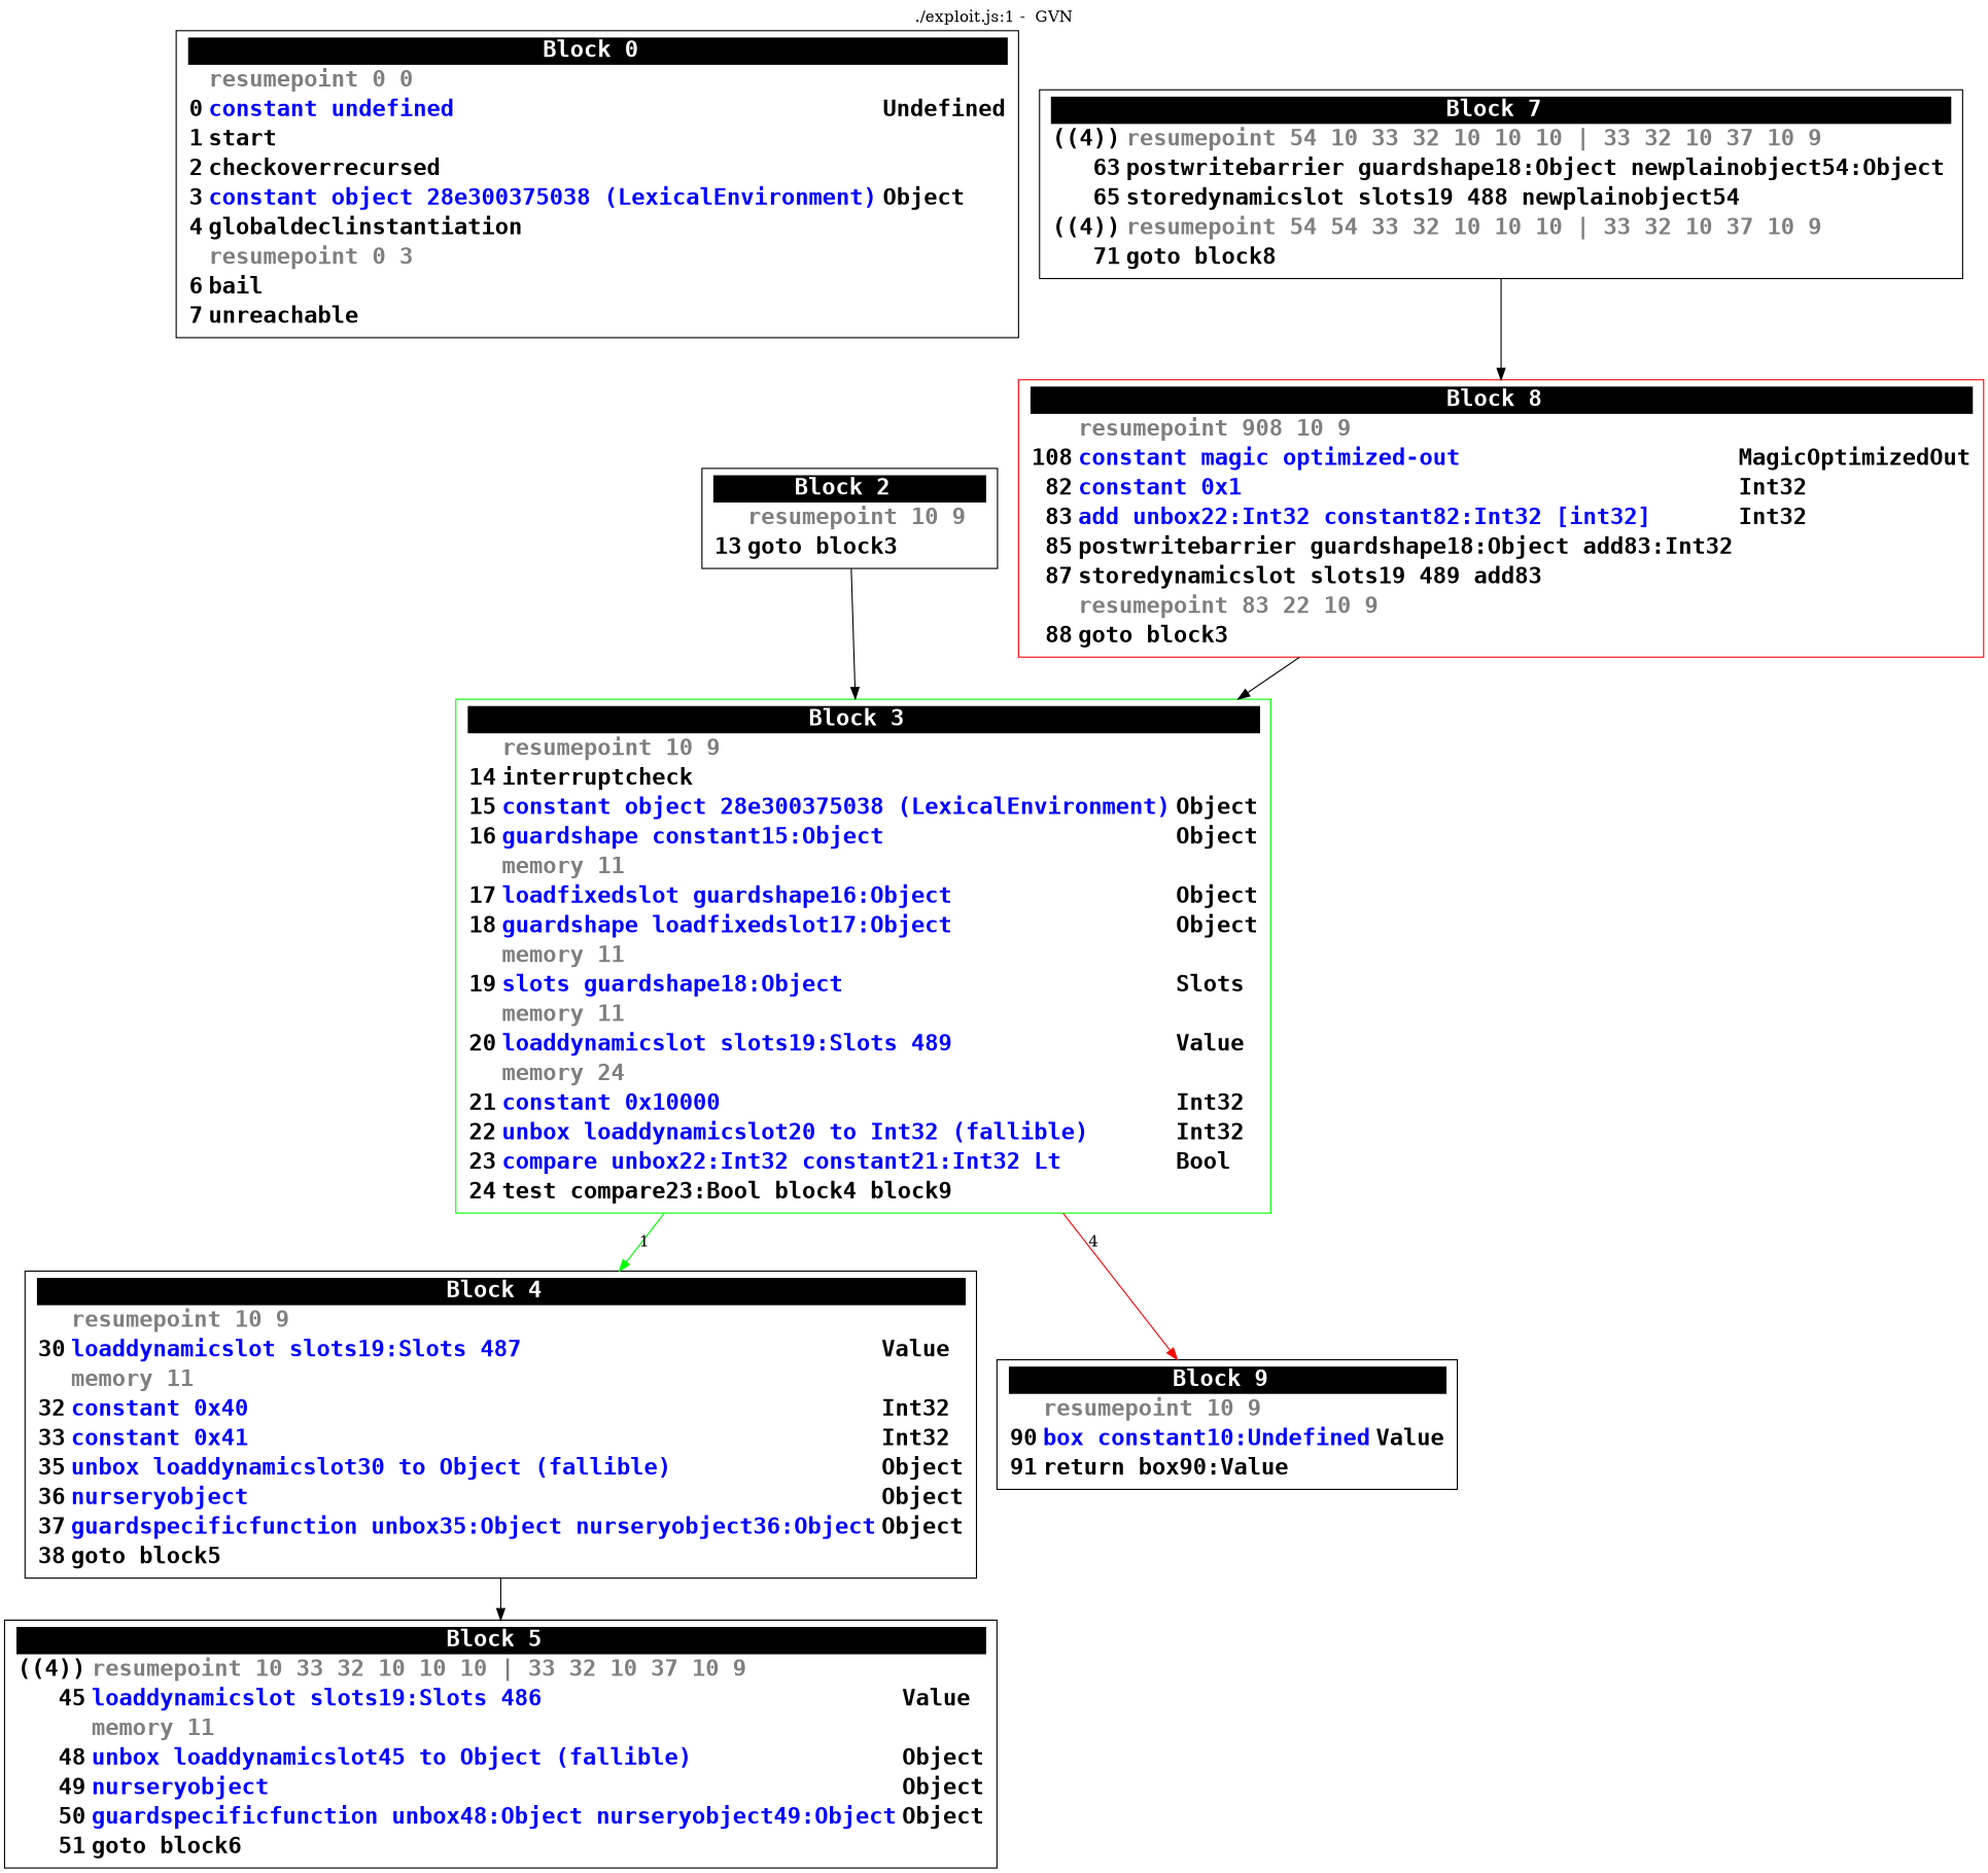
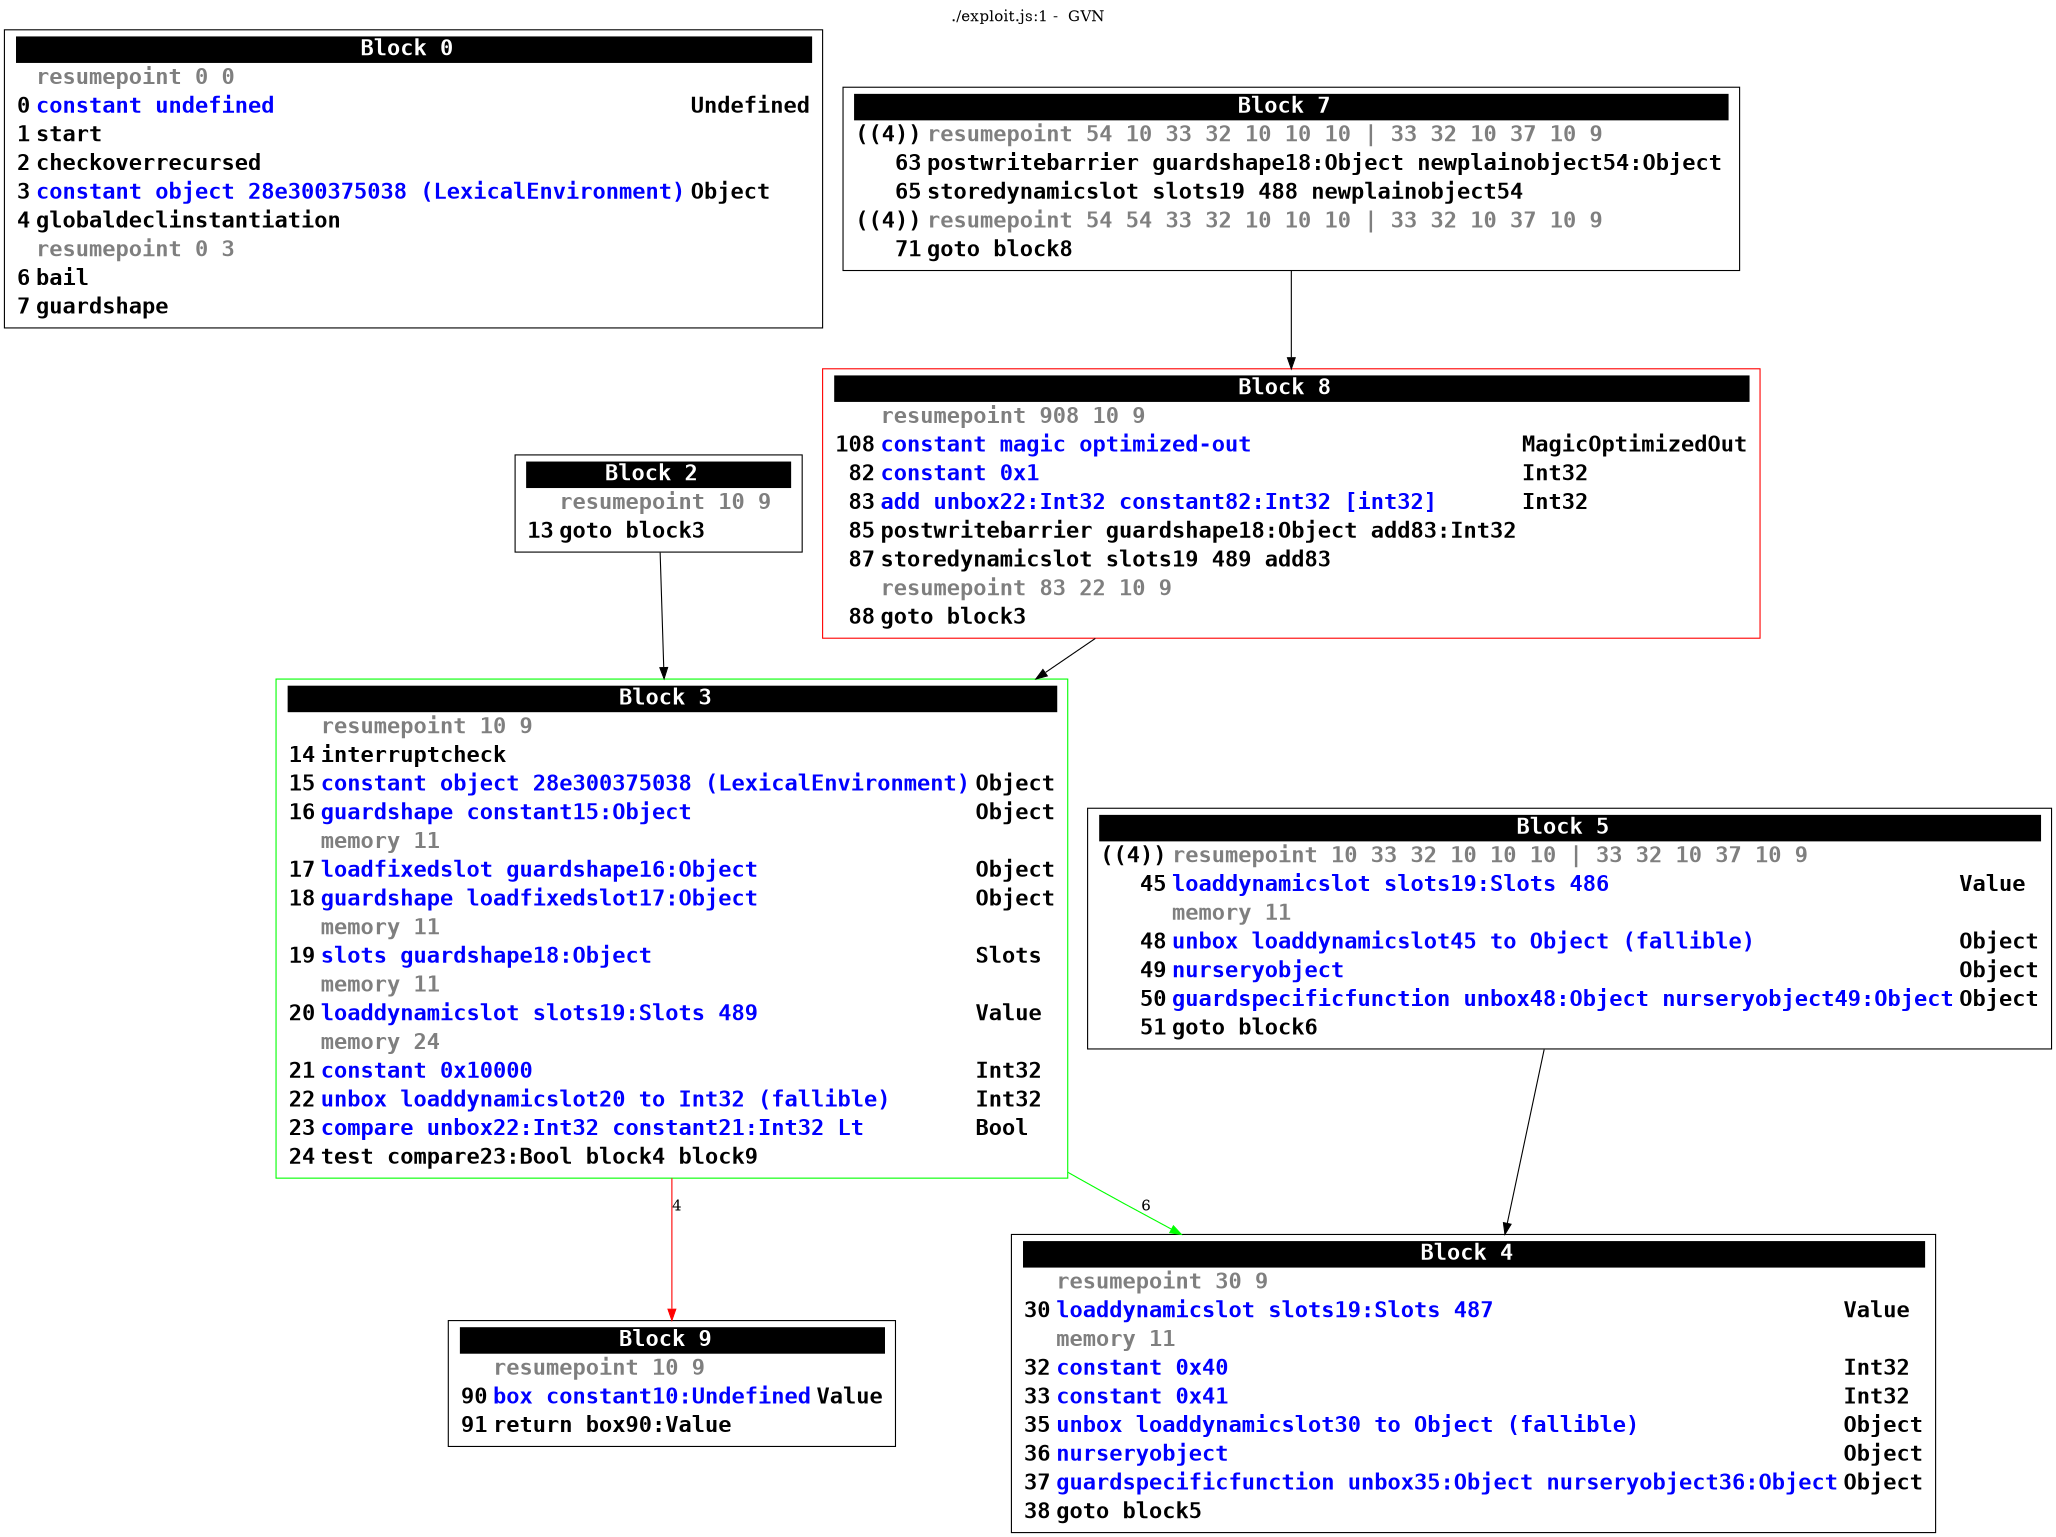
  digraph {
    label="./exploit.js:1 -  GVN"
    labelfontsize=30
    labelloc=t
    rankdir=TB
    splines=true
    node [fontname="Consolas Bold" fontsize=20 shape=box]
-   n1 [label=<<table border="0" cellborder="0" cellpadding="1"><tr><td align="center" bgcolor="black" colspan="3"><font color="white">Block 0 </font></td></tr><tr><td align="left"></td><td align="left"><font color="grey50">resumepoint 0 0 </font></td><td></td></tr><tr><td align="right" port="i0">0</td><td align="left"><font color="blue">constant undefined</font></td><td align="left">Undefined</td></tr><tr><td align="right" port="i1">1</td><td align="left">start</td></tr><tr><td align="right" port="i2">2</td><td align="left">checkoverrecursed</td></tr><tr><td align="right" port="i3">3</td><td align="left"><font color="blue">constant object 28e300375038 (LexicalEnvironment)</font></td><td align="left">Object</td></tr><tr><td align="right" port="i4">4</td><td align="left">globaldeclinstantiation</td></tr><tr><td align="left"></td><td align="left"><font color="grey50">resumepoint 0 3 </font></td><td></td></tr><tr><td align="right" port="i6">6</td><td align="left">bail</td></tr><tr><td align="right" port="i7">7</td><td align="left">unreachable</td></tr></table>>]
+   n1 [label=<<table border="0" cellborder="0" cellpadding="1"><tr><td align="center" bgcolor="black" colspan="3"><font color="white">Block 0 </font></td></tr><tr><td align="left"></td><td align="left"><font color="grey50">resumepoint 0 0 </font></td><td></td></tr><tr><td align="right" port="i0">0</td><td align="left"><font color="blue">constant undefined</font></td><td align="left">Undefined</td></tr><tr><td align="right" port="i1">1</td><td align="left">start</td></tr><tr><td align="right" port="i2">2</td><td align="left">checkoverrecursed</td></tr><tr><td align="right" port="i3">3</td><td align="left"><font color="blue">constant object 28e300375038 (LexicalEnvironment)</font></td><td align="left">Object</td></tr><tr><td align="right" port="i4">4</td><td align="left">globaldeclinstantiation</td></tr><tr><td align="left"></td><td align="left"><font color="grey50">resumepoint 0 3 </font></td><td></td></tr><tr><td align="right" port="i6">6</td><td align="left">bail</td></tr><tr><td align="right" port="i7">7</td><td align="left">guardshape</td></tr></table>>]
    n2 [label=<<table border="0" cellborder="0" cellpadding="1"><tr><td align="center" bgcolor="black" colspan="3"><font color="white">Block 2 </font></td></tr><tr><td align="left"></td><td align="left"><font color="grey50">resumepoint 10 9 </font></td><td></td></tr><tr><td align="right" port="i13">13</td><td align="left">goto block3</td></tr></table>>]
    n3 [color=green label=<<table border="0" cellborder="0" cellpadding="1"><tr><td align="center" bgcolor="black" colspan="3"><font color="white">Block 3 </font></td></tr><tr><td align="left"></td><td align="left"><font color="grey50">resumepoint 10 9 </font></td><td></td></tr><tr><td align="right" port="i14">14</td><td align="left">interruptcheck</td></tr><tr><td align="right" port="i15">15</td><td align="left"><font color="blue">constant object 28e300375038 (LexicalEnvironment)</font></td><td align="left">Object</td></tr><tr><td align="right" port="i16">16</td><td align="left"><font color="blue">guardshape constant15:Object</font></td><td align="left">Object</td></tr><tr><td align="left"></td><td align="left"><font color="grey50">memory 11 </font></td><td></td></tr><tr><td align="right" port="i17">17</td><td align="left"><font color="blue">loadfixedslot guardshape16:Object</font></td><td align="left">Object</td></tr><tr><td align="right" port="i18">18</td><td align="left"><font color="blue">guardshape loadfixedslot17:Object</font></td><td align="left">Object</td></tr><tr><td align="left"></td><td align="left"><font color="grey50">memory 11 </font></td><td></td></tr><tr><td align="right" port="i19">19</td><td align="left"><font color="blue">slots guardshape18:Object</font></td><td align="left">Slots</td></tr><tr><td align="left"></td><td align="left"><font color="grey50">memory 11 </font></td><td></td></tr><tr><td align="right" port="i20">20</td><td align="left"><font color="blue">loaddynamicslot slots19:Slots 489</font></td><td align="left">Value</td></tr><tr><td align="left"></td><td align="left"><font color="grey50">memory 24 </font></td><td></td></tr><tr><td align="right" port="i21">21</td><td align="left"><font color="blue">constant 0x10000</font></td><td align="left">Int32</td></tr><tr><td align="right" port="i22">22</td><td align="left"><font color="blue">unbox loaddynamicslot20 to Int32 (fallible)</font></td><td align="left">Int32</td></tr><tr><td align="right" port="i23">23</td><td align="left"><font color="blue">compare unbox22:Int32 constant21:Int32 Lt</font></td><td align="left">Bool</td></tr><tr><td align="right" port="i24">24</td><td align="left">test compare23:Bool block4 block9</td></tr></table>>]
-   n4 [label=<<table border="0" cellborder="0" cellpadding="1"><tr><td align="center" bgcolor="black" colspan="3"><font color="white">Block 4 </font></td></tr><tr><td align="left"></td><td align="left"><font color="grey50">resumepoint 10 9 </font></td><td></td></tr><tr><td align="right" port="i30">30</td><td align="left"><font color="blue">loaddynamicslot slots19:Slots 487</font></td><td align="left">Value</td></tr><tr><td align="left"></td><td align="left"><font color="grey50">memory 11 </font></td><td></td></tr><tr><td align="right" port="i32">32</td><td align="left"><font color="blue">constant 0x40</font></td><td align="left">Int32</td></tr><tr><td align="right" port="i33">33</td><td align="left"><font color="blue">constant 0x41</font></td><td align="left">Int32</td></tr><tr><td align="right" port="i35">35</td><td align="left"><font color="blue">unbox loaddynamicslot30 to Object (fallible)</font></td><td align="left">Object</td></tr><tr><td align="right" port="i36">36</td><td align="left"><font color="blue">nurseryobject</font></td><td align="left">Object</td></tr><tr><td align="right" port="i37">37</td><td align="left"><font color="blue">guardspecificfunction unbox35:Object nurseryobject36:Object</font></td><td align="left">Object</td></tr><tr><td align="right" port="i38">38</td><td align="left">goto block5</td></tr></table>>]
+   n4 [label=<<table border="0" cellborder="0" cellpadding="1"><tr><td align="center" bgcolor="black" colspan="3"><font color="white">Block 4 </font></td></tr><tr><td align="left"></td><td align="left"><font color="grey50">resumepoint 30 9 </font></td><td></td></tr><tr><td align="right" port="i30">30</td><td align="left"><font color="blue">loaddynamicslot slots19:Slots 487</font></td><td align="left">Value</td></tr><tr><td align="left"></td><td align="left"><font color="grey50">memory 11 </font></td><td></td></tr><tr><td align="right" port="i32">32</td><td align="left"><font color="blue">constant 0x40</font></td><td align="left">Int32</td></tr><tr><td align="right" port="i33">33</td><td align="left"><font color="blue">constant 0x41</font></td><td align="left">Int32</td></tr><tr><td align="right" port="i35">35</td><td align="left"><font color="blue">unbox loaddynamicslot30 to Object (fallible)</font></td><td align="left">Object</td></tr><tr><td align="right" port="i36">36</td><td align="left"><font color="blue">nurseryobject</font></td><td align="left">Object</td></tr><tr><td align="right" port="i37">37</td><td align="left"><font color="blue">guardspecificfunction unbox35:Object nurseryobject36:Object</font></td><td align="left">Object</td></tr><tr><td align="right" port="i38">38</td><td align="left">goto block5</td></tr></table>>]
    n5 [label=<<table border="0" cellborder="0" cellpadding="1"><tr><td align="center" bgcolor="black" colspan="3"><font color="white">Block 9 </font></td></tr><tr><td align="left"></td><td align="left"><font color="grey50">resumepoint 10 9 </font></td><td></td></tr><tr><td align="right" port="i90">90</td><td align="left"><font color="blue">box constant10:Undefined</font></td><td align="left">Value</td></tr><tr><td align="right" port="i91">91</td><td align="left">return box90:Value</td></tr></table>>]
    n6 [label=<<table border="0" cellborder="0" cellpadding="1"><tr><td align="center" bgcolor="black" colspan="3"><font color="white">Block 5 </font></td></tr><tr><td align="left">&#40;&#40;4&#41;&#41;</td><td align="left"><font color="grey50">resumepoint 10 33 32 10 10 10 | 33 32 10 37 10 9 </font></td><td></td></tr><tr><td align="right" port="i45">45</td><td align="left"><font color="blue">loaddynamicslot slots19:Slots 486</font></td><td align="left">Value</td></tr><tr><td align="left"></td><td align="left"><font color="grey50">memory 11 </font></td><td></td></tr><tr><td align="right" port="i48">48</td><td align="left"><font color="blue">unbox loaddynamicslot45 to Object (fallible)</font></td><td align="left">Object</td></tr><tr><td align="right" port="i49">49</td><td align="left"><font color="blue">nurseryobject</font></td><td align="left">Object</td></tr><tr><td align="right" port="i50">50</td><td align="left"><font color="blue">guardspecificfunction unbox48:Object nurseryobject49:Object</font></td><td align="left">Object</td></tr><tr><td align="right" port="i51">51</td><td align="left">goto block6</td></tr></table>>]
    n7 [label=<<table border="0" cellborder="0" cellpadding="1"><tr><td align="center" bgcolor="black" colspan="3"><font color="white">Block 7 </font></td></tr><tr><td align="left">&#40;&#40;4&#41;&#41;</td><td align="left"><font color="grey50">resumepoint 54 10 33 32 10 10 10 | 33 32 10 37 10 9 </font></td><td></td></tr><tr><td align="right" port="i63">63</td><td align="left">postwritebarrier guardshape18:Object newplainobject54:Object</td></tr><tr><td align="right" port="i65">65</td><td align="left">storedynamicslot slots19 488 newplainobject54</td></tr><tr><td align="left">&#40;&#40;4&#41;&#41;</td><td align="left"><font color="grey50">resumepoint 54 54 33 32 10 10 10 | 33 32 10 37 10 9 </font></td><td></td></tr><tr><td align="right" port="i71">71</td><td align="left">goto block8</td></tr></table>>]
    n8 [color=red label=<<table border="0" cellborder="0" cellpadding="1"><tr><td align="center" bgcolor="black" colspan="3"><font color="white">Block 8 </font></td></tr><tr><td align="left"></td><td align="left"><font color="grey50">resumepoint 908 10 9 </font></td><td></td></tr><tr><td align="right" port="i108">108</td><td align="left"><font color="blue">constant magic optimized-out</font></td><td align="left">MagicOptimizedOut</td></tr><tr><td align="right" port="i82">82</td><td align="left"><font color="blue">constant 0x1</font></td><td align="left">Int32</td></tr><tr><td align="right" port="i83">83</td><td align="left"><font color="blue">add unbox22:Int32 constant82:Int32 [int32]</font></td><td align="left">Int32</td></tr><tr><td align="right" port="i85">85</td><td align="left">postwritebarrier guardshape18:Object add83:Int32</td></tr><tr><td align="right" port="i87">87</td><td align="left">storedynamicslot slots19 489 add83</td></tr><tr><td align="left"></td><td align="left"><font color="grey50">resumepoint 83 22 10 9 </font></td><td></td></tr><tr><td align="right" port="i88">88</td><td align="left">goto block3</td></tr></table>>]
    n2 -> n3
-   n3 -> n4 [color=green label=1]
+   n3 -> n4 [color=green label=6]
    n3 -> n5 [color=red label=4]
-   n4 -> n6
+   n6 -> n4
    n7 -> n8
    n8 -> n3
  }
